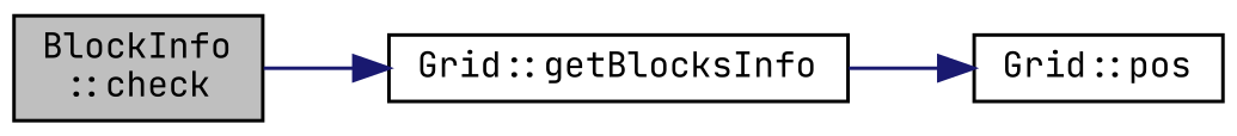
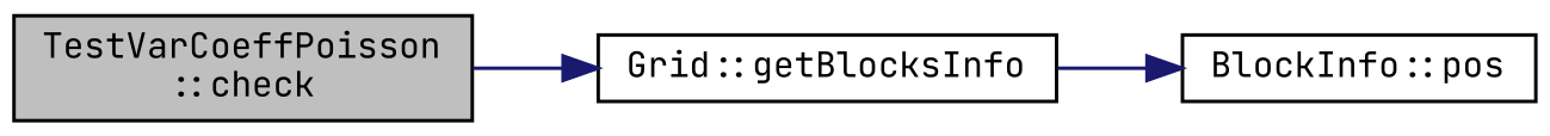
  digraph {
    fontname="JetBrains Mono"
    rankdir=LR
    node [color=black fillcolor=white fontname="JetBrains Mono" fontsize=10 shape=record style=filled]
    edge [color=midnightblue fontname="JetBrains Mono" fontsize=10 labelfontname=Helvetica labelfontsize=10 style=solid]
-   n1 [fillcolor=grey75 fontcolor=black height=0.2 label="BlockInfo\l::check" width=0.4]
+   n1 [fillcolor=grey75 fontcolor=black height=0.2 label="TestVarCoeffPoisson\l::check" width=0.4]
    n2 [height=0.2 label="Grid::getBlocksInfo" width=0.4]
-   n3 [height=0.2 label="Grid::pos" width=0.4]
+   n3 [height=0.2 label="BlockInfo::pos" width=0.4]
    n1 -> n2
    n2 -> n3
  }
